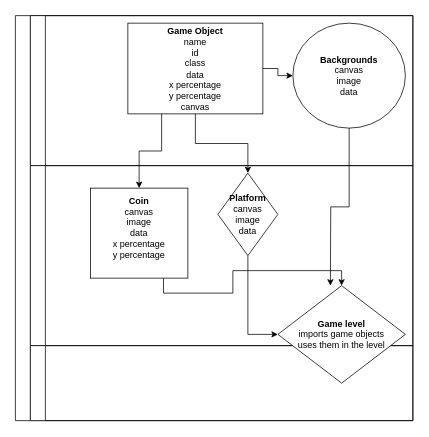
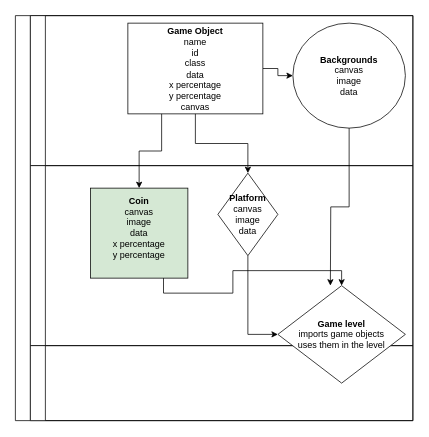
  <mxCell id="0" />
  <mxCell id="1" parent="0" />
  <mxCell id="2" value="" style="swimlane;html=1;childLayout=stackLayout;resizeParent=1;resizeParentMax=0;horizontal=0;startSize=20;horizontalStack=0;" parent="1" vertex="1"><mxGeometry x="20" y="20" width="530" height="540" as="geometry" /></mxCell>
  <mxCell id="3" value="" style="swimlane;html=1;startSize=20;horizontal=0;" parent="2" vertex="1"><mxGeometry x="20" width="510" height="200" as="geometry" /></mxCell>
  <mxCell id="4" value="" style="edgeStyle=orthogonalEdgeStyle;rounded=0;orthogonalLoop=1;jettySize=auto;html=1;endArrow=classic;endFill=1;" parent="3" source="5" target="6" edge="1"><mxGeometry relative="1" as="geometry" /></mxCell>
  <mxCell id="5" value="&lt;b&gt;Game Object&lt;/b&gt;&lt;div&gt;name&lt;/div&gt;&lt;div&gt;id&lt;/div&gt;&lt;div&gt;class&lt;/div&gt;&lt;div&gt;data&lt;/div&gt;&lt;div&gt;x percentage&lt;/div&gt;&lt;div&gt;y percentage&lt;/div&gt;&lt;div&gt;canvas&lt;/div&gt;" style="rounded=0;whiteSpace=wrap;html=1;fontFamily=Helvetica;fontSize=12;fontColor=#000000;align=center;" parent="3" vertex="1"><mxGeometry x="130" y="10" width="180" height="121" as="geometry" /></mxCell>
  <mxCell id="6" value="&lt;div&gt;&lt;b&gt;Backgrounds&lt;/b&gt;&lt;/div&gt;&lt;div&gt;canvas&lt;/div&gt;&lt;div&gt;image&lt;/div&gt;&lt;div&gt;data&lt;/div&gt;" style="ellipse;whiteSpace=wrap;html=1;" parent="3" vertex="1"><mxGeometry x="350" y="10" width="150" height="140" as="geometry" /></mxCell>
  <mxCell id="7" value="" style="swimlane;html=1;startSize=20;horizontal=0;" parent="2" vertex="1"><mxGeometry x="20" y="200" width="510" height="240" as="geometry" /></mxCell>
- <mxCell id="8" value="&lt;b&gt;Coin&lt;/b&gt;&lt;div&gt;canvas&lt;/div&gt;&lt;div&gt;image&lt;/div&gt;&lt;div&gt;data&lt;/div&gt;&lt;div&gt;x percentage&lt;/div&gt;&lt;div&gt;y percentage&lt;/div&gt;&lt;div&gt;&lt;br&gt;&lt;/div&gt;" style="rounded=0;whiteSpace=wrap;html=1;fontFamily=Helvetica;fontSize=12;fontColor=#000000;align=center;" parent="7" vertex="1"><mxGeometry x="80" y="30" width="130" height="120" as="geometry" /></mxCell>
+ <mxCell id="8" value="&lt;b&gt;Coin&lt;/b&gt;&lt;div&gt;canvas&lt;/div&gt;&lt;div&gt;image&lt;/div&gt;&lt;div&gt;data&lt;/div&gt;&lt;div&gt;x percentage&lt;/div&gt;&lt;div&gt;y percentage&lt;/div&gt;&lt;div&gt;&lt;br&gt;&lt;/div&gt;" style="rounded=0;whiteSpace=wrap;html=1;fontFamily=Helvetica;fontSize=12;fontColor=#000000;align=center;fillColor=#d5e8d4;" parent="7" vertex="1"><mxGeometry x="80" y="30" width="130" height="120" as="geometry" /></mxCell>
  <mxCell id="9" value="&lt;div&gt;&lt;b&gt;Platform&lt;br&gt;&lt;/b&gt;&lt;div&gt;canvas&lt;/div&gt;&lt;/div&gt;&lt;div&gt;image&lt;/div&gt;&lt;div&gt;data&lt;/div&gt;" style="rhombus;whiteSpace=wrap;html=1;fontFamily=Helvetica;fontSize=12;fontColor=#000000;align=center;" parent="7" vertex="1"><mxGeometry x="250" y="10" width="80" height="110" as="geometry" /></mxCell>
  <mxCell id="10" value="" style="edgeStyle=orthogonalEdgeStyle;rounded=0;orthogonalLoop=1;jettySize=auto;html=1;" edge="1" parent="2" source="6"><mxGeometry relative="1" as="geometry"><mxPoint x="420" y="360" as="targetPoint" /></mxGeometry></mxCell>
  <mxCell id="11" style="edgeStyle=orthogonalEdgeStyle;rounded=0;orthogonalLoop=1;jettySize=auto;html=1;entryX=0.5;entryY=0;entryDx=0;entryDy=0;" edge="1" parent="2" source="5" target="9"><mxGeometry relative="1" as="geometry"><mxPoint x="340" y="91" as="sourcePoint" /><mxPoint x="300" y="160" as="targetPoint" /></mxGeometry></mxCell>
  <mxCell id="12" value="" style="swimlane;html=1;startSize=20;horizontal=0;" parent="2" vertex="1"><mxGeometry x="20" y="440" width="510" height="100" as="geometry" /></mxCell>
  <mxCell id="13" value="&lt;b&gt;Game level&lt;/b&gt;&lt;div&gt;imports game objects&lt;/div&gt;&lt;div&gt;uses them in the level&lt;/div&gt;" style="rhombus;whiteSpace=wrap;html=1;fontFamily=Helvetica;fontSize=12;fontColor=#000000;align=center;" parent="12" vertex="1"><mxGeometry x="330" y="-80" width="170" height="130" as="geometry" /></mxCell>
  <mxCell id="14" style="edgeStyle=orthogonalEdgeStyle;rounded=0;orthogonalLoop=1;jettySize=auto;html=1;exitX=0.25;exitY=1;exitDx=0;exitDy=0;entryX=0.5;entryY=0;entryDx=0;entryDy=0;" edge="1" parent="2" source="5" target="8"><mxGeometry relative="1" as="geometry" /></mxCell>
  <mxCell id="15" style="edgeStyle=orthogonalEdgeStyle;rounded=0;orthogonalLoop=1;jettySize=auto;html=1;endArrow=classic;endFill=1;entryX=0;entryY=0.5;entryDx=0;entryDy=0;" parent="2" source="9" target="13" edge="1"><mxGeometry relative="1" as="geometry"><mxPoint x="300" y="290" as="targetPoint" /></mxGeometry></mxCell>
  <mxCell id="16" style="edgeStyle=orthogonalEdgeStyle;rounded=0;orthogonalLoop=1;jettySize=auto;html=1;exitX=0.75;exitY=1;exitDx=0;exitDy=0;" edge="1" parent="2" source="8" target="13"><mxGeometry relative="1" as="geometry" /></mxCell>
